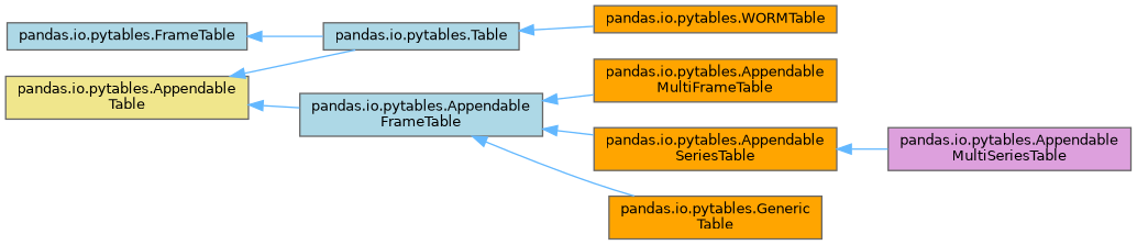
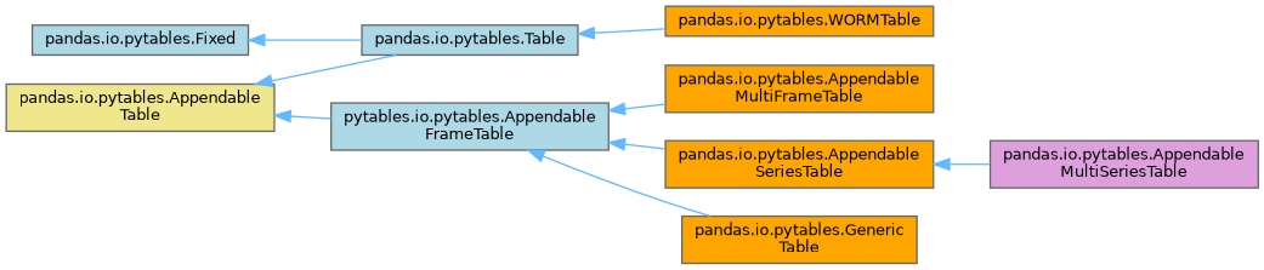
  digraph {
    rankdir=LR
    node [color=gray40 fillcolor=orange fontname=Helvetica fontsize=10 shape=box style=filled]
    edge [color=steelblue1 dir=back fontname=Helvetica fontsize=10 labelfontname=Helvetica labelfontsize=10 style=solid]
    n1 [fillcolor=lightblue fontcolor=black height=0.2 label="pandas.io.pytables.Table" width=0.4]
    n2 [height=0.2 label="pandas.io.pytables.WORMTable" width=0.4]
    n3 [fillcolor=khaki height=0.2 label="pandas.io.pytables.Appendable\lTable" width=0.4]
-   n4 [fillcolor=lightblue height=0.2 label="pandas.io.pytables.Appendable\lFrameTable" width=0.4]
-   n5 [fillcolor=lightblue height=0.2 label="pandas.io.pytables.FrameTable" width=0.4]
+   n4 [fillcolor=lightblue height=0.2 label="pytables.io.pytables.Appendable\lFrameTable" width=0.4]
+   n5 [fillcolor=lightblue height=0.2 label="pandas.io.pytables.Fixed" width=0.4]
    n6 [height=0.2 label="pandas.io.pytables.Appendable\lMultiFrameTable" width=0.4]
    n7 [height=0.2 label="pandas.io.pytables.Appendable\lSeriesTable" width=0.4]
    n8 [height=0.2 label="pandas.io.pytables.Generic\lTable" width=0.4]
    n9 [fillcolor=plum height=0.2 label="pandas.io.pytables.Appendable\lMultiSeriesTable" width=0.4]
    n1 -> n2
    n3 -> n1
    n3 -> n4
    n4 -> n6
    n4 -> n7
    n4 -> n8
    n5 -> n1
    n7 -> n9
  }
